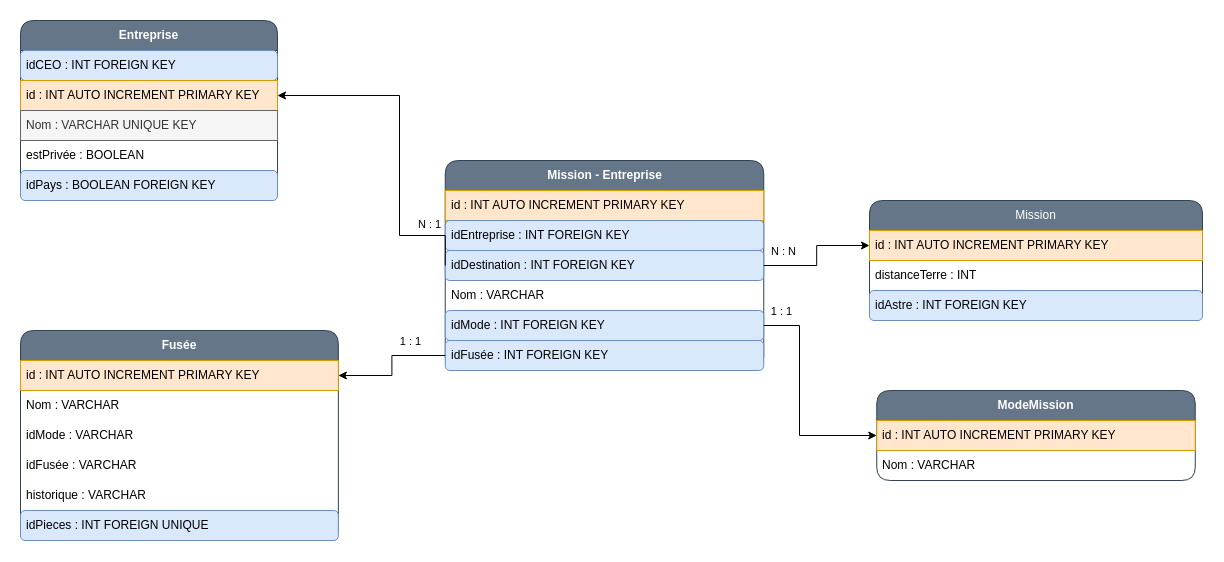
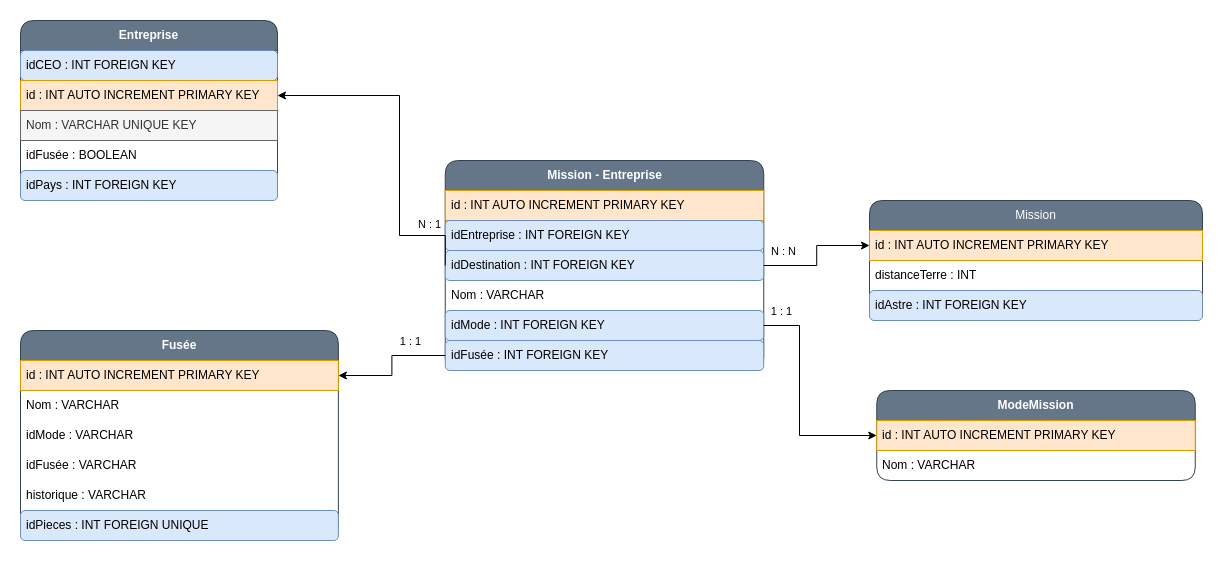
  <mxCell id="0" />
  <mxCell id="1" parent="0" />
  <mxCell id="2" value="&lt;b&gt;Mission - Entreprise&lt;/b&gt;" style="swimlane;fontStyle=0;childLayout=stackLayout;horizontal=1;startSize=30;horizontalStack=0;resizeParent=1;resizeParentMax=0;resizeLast=0;collapsible=1;marginBottom=0;whiteSpace=wrap;html=1;rounded=1;fillColor=#647687;fontColor=#ffffff;strokeColor=#314354;" vertex="1" parent="1"><mxGeometry x="444.75" y="160" width="318.5" height="210" as="geometry" /></mxCell>
  <mxCell id="3" value="id : INT AUTO INCREMENT PRIMARY KEY" style="text;strokeColor=#d79b00;fillColor=#ffe6cc;align=left;verticalAlign=middle;spacingLeft=4;spacingRight=4;overflow=hidden;points=[[0,0.5],[1,0.5]];portConstraint=eastwest;rotatable=0;whiteSpace=wrap;html=1;" vertex="1" parent="2"><mxGeometry y="30" width="318.5" height="30" as="geometry" /></mxCell>
  <mxCell id="4" value="idEntreprise : INT FOREIGN KEY" style="text;strokeColor=#6c8ebf;fillColor=#dae8fc;align=left;verticalAlign=middle;spacingLeft=4;spacingRight=4;overflow=hidden;points=[[0,0.5],[1,0.5]];portConstraint=eastwest;rotatable=0;whiteSpace=wrap;html=1;rounded=1;" vertex="1" parent="2"><mxGeometry y="60" width="318.5" height="30" as="geometry" /></mxCell>
  <mxCell id="5" value="idDestination : INT FOREIGN KEY" style="text;strokeColor=#6c8ebf;fillColor=#dae8fc;align=left;verticalAlign=middle;spacingLeft=4;spacingRight=4;overflow=hidden;points=[[0,0.5],[1,0.5]];portConstraint=eastwest;rotatable=0;whiteSpace=wrap;html=1;rounded=1;" vertex="1" parent="2"><mxGeometry y="90" width="318.5" height="30" as="geometry" /></mxCell>
  <mxCell id="6" value="Nom : VARCHAR" style="text;strokeColor=none;fillColor=none;align=left;verticalAlign=middle;spacingLeft=4;spacingRight=4;overflow=hidden;points=[[0,0.5],[1,0.5]];portConstraint=eastwest;rotatable=0;whiteSpace=wrap;html=1;" vertex="1" parent="2"><mxGeometry y="120" width="318.5" height="30" as="geometry" /></mxCell>
  <mxCell id="7" value="idMode : INT FOREIGN KEY" style="text;strokeColor=#6c8ebf;fillColor=#dae8fc;align=left;verticalAlign=middle;spacingLeft=4;spacingRight=4;overflow=hidden;points=[[0,0.5],[1,0.5]];portConstraint=eastwest;rotatable=0;whiteSpace=wrap;html=1;rounded=1;" vertex="1" parent="2"><mxGeometry y="150" width="318.5" height="30" as="geometry" /></mxCell>
  <mxCell id="8" value="idFusée : INT FOREIGN KEY" style="text;strokeColor=#6c8ebf;fillColor=#dae8fc;align=left;verticalAlign=middle;spacingLeft=4;spacingRight=4;overflow=hidden;points=[[0,0.5],[1,0.5]];portConstraint=eastwest;rotatable=0;whiteSpace=wrap;html=1;rounded=1;" vertex="1" parent="2"><mxGeometry y="180" width="318.5" height="30" as="geometry" /></mxCell>
  <mxCell id="9" value="&lt;b&gt;Entreprise&lt;/b&gt;" style="swimlane;fontStyle=0;childLayout=stackLayout;horizontal=1;startSize=30;horizontalStack=0;resizeParent=1;resizeParentMax=0;resizeLast=0;collapsible=1;marginBottom=0;whiteSpace=wrap;html=1;rounded=1;fillColor=#647687;fontColor=#ffffff;strokeColor=#314354;" vertex="1" parent="1"><mxGeometry x="20" y="20" width="257" height="180" as="geometry" /></mxCell>
  <mxCell id="10" value="idCEO : INT FOREIGN KEY" style="text;strokeColor=#6c8ebf;fillColor=#dae8fc;align=left;verticalAlign=middle;spacingLeft=4;spacingRight=4;overflow=hidden;points=[[0,0.5],[1,0.5]];portConstraint=eastwest;rotatable=0;whiteSpace=wrap;html=1;rounded=1;" vertex="1" parent="9"><mxGeometry y="30" width="257" height="30" as="geometry" /></mxCell>
  <mxCell id="11" value="id : INT AUTO INCREMENT PRIMARY KEY" style="text;strokeColor=#d79b00;fillColor=#ffe6cc;align=left;verticalAlign=middle;spacingLeft=4;spacingRight=4;overflow=hidden;points=[[0,0.5],[1,0.5]];portConstraint=eastwest;rotatable=0;whiteSpace=wrap;html=1;" vertex="1" parent="9"><mxGeometry y="60" width="257" height="30" as="geometry" /></mxCell>
  <mxCell id="12" value="Nom : VARCHAR UNIQUE KEY" style="text;strokeColor=#666666;fillColor=#f5f5f5;align=left;verticalAlign=middle;spacingLeft=4;spacingRight=4;overflow=hidden;points=[[0,0.5],[1,0.5]];portConstraint=eastwest;rotatable=0;whiteSpace=wrap;html=1;fontColor=#333333;" vertex="1" parent="9"><mxGeometry y="90" width="257" height="30" as="geometry" /></mxCell>
- <mxCell id="13" value="estPrivée : BOOLEAN" style="text;strokeColor=none;fillColor=none;align=left;verticalAlign=middle;spacingLeft=4;spacingRight=4;overflow=hidden;points=[[0,0.5],[1,0.5]];portConstraint=eastwest;rotatable=0;whiteSpace=wrap;html=1;rounded=1;" vertex="1" parent="9"><mxGeometry y="120" width="257" height="30" as="geometry" /></mxCell>
- <mxCell id="14" value="idPays : BOOLEAN FOREIGN KEY" style="text;strokeColor=#6c8ebf;fillColor=#dae8fc;align=left;verticalAlign=middle;spacingLeft=4;spacingRight=4;overflow=hidden;points=[[0,0.5],[1,0.5]];portConstraint=eastwest;rotatable=0;whiteSpace=wrap;html=1;rounded=1;" vertex="1" parent="9"><mxGeometry y="150" width="257" height="30" as="geometry" /></mxCell>
+ <mxCell id="13" value="idFusée : BOOLEAN" style="text;strokeColor=none;fillColor=none;align=left;verticalAlign=middle;spacingLeft=4;spacingRight=4;overflow=hidden;points=[[0,0.5],[1,0.5]];portConstraint=eastwest;rotatable=0;whiteSpace=wrap;html=1;rounded=1;" vertex="1" parent="9"><mxGeometry y="120" width="257" height="30" as="geometry" /></mxCell>
+ <mxCell id="14" value="idPays : INT FOREIGN KEY" style="text;strokeColor=#6c8ebf;fillColor=#dae8fc;align=left;verticalAlign=middle;spacingLeft=4;spacingRight=4;overflow=hidden;points=[[0,0.5],[1,0.5]];portConstraint=eastwest;rotatable=0;whiteSpace=wrap;html=1;rounded=1;" vertex="1" parent="9"><mxGeometry y="150" width="257" height="30" as="geometry" /></mxCell>
  <mxCell id="15" value="Mission" style="swimlane;fontStyle=0;childLayout=stackLayout;horizontal=1;startSize=30;horizontalStack=0;resizeParent=1;resizeParentMax=0;resizeLast=0;collapsible=1;marginBottom=0;whiteSpace=wrap;html=1;rounded=1;fillColor=#647687;fontColor=#ffffff;strokeColor=#314354;" vertex="1" parent="1"><mxGeometry x="869" y="200" width="333" height="120" as="geometry" /></mxCell>
  <mxCell id="16" value="id : INT AUTO INCREMENT PRIMARY KEY" style="text;strokeColor=#d79b00;fillColor=#ffe6cc;align=left;verticalAlign=middle;spacingLeft=4;spacingRight=4;overflow=hidden;points=[[0,0.5],[1,0.5]];portConstraint=eastwest;rotatable=0;whiteSpace=wrap;html=1;" vertex="1" parent="15"><mxGeometry y="30" width="333" height="30" as="geometry" /></mxCell>
  <mxCell id="17" value="distanceTerre : INT" style="text;strokeColor=none;fillColor=none;align=left;verticalAlign=middle;spacingLeft=4;spacingRight=4;overflow=hidden;points=[[0,0.5],[1,0.5]];portConstraint=eastwest;rotatable=0;whiteSpace=wrap;html=1;rounded=1;" vertex="1" parent="15"><mxGeometry y="60" width="333" height="30" as="geometry" /></mxCell>
  <mxCell id="18" value="idAstre : INT FOREIGN KEY" style="text;strokeColor=#6c8ebf;fillColor=#dae8fc;align=left;verticalAlign=middle;spacingLeft=4;spacingRight=4;overflow=hidden;points=[[0,0.5],[1,0.5]];portConstraint=eastwest;rotatable=0;whiteSpace=wrap;html=1;rounded=1;" vertex="1" parent="15"><mxGeometry y="90" width="333" height="30" as="geometry" /></mxCell>
  <mxCell id="19" value="&lt;b&gt;Fusée&lt;/b&gt;" style="swimlane;fontStyle=0;childLayout=stackLayout;horizontal=1;startSize=30;horizontalStack=0;resizeParent=1;resizeParentMax=0;resizeLast=0;collapsible=1;marginBottom=0;whiteSpace=wrap;html=1;rounded=1;fillColor=#647687;fontColor=#ffffff;strokeColor=#314354;" vertex="1" parent="1"><mxGeometry x="20" y="330" width="317.87" height="210" as="geometry" /></mxCell>
  <mxCell id="20" value="id : INT AUTO INCREMENT PRIMARY KEY" style="text;strokeColor=#d79b00;fillColor=#ffe6cc;align=left;verticalAlign=middle;spacingLeft=4;spacingRight=4;overflow=hidden;points=[[0,0.5],[1,0.5]];portConstraint=eastwest;rotatable=0;whiteSpace=wrap;html=1;" vertex="1" parent="19"><mxGeometry y="30" width="317.87" height="30" as="geometry" /></mxCell>
  <mxCell id="21" value="Nom : VARCHAR" style="text;strokeColor=none;fillColor=none;align=left;verticalAlign=middle;spacingLeft=4;spacingRight=4;overflow=hidden;points=[[0,0.5],[1,0.5]];portConstraint=eastwest;rotatable=0;whiteSpace=wrap;html=1;" vertex="1" parent="19"><mxGeometry y="60" width="317.87" height="30" as="geometry" /></mxCell>
  <mxCell id="22" value="idMode : VARCHAR" style="text;strokeColor=none;fillColor=none;align=left;verticalAlign=middle;spacingLeft=4;spacingRight=4;overflow=hidden;points=[[0,0.5],[1,0.5]];portConstraint=eastwest;rotatable=0;whiteSpace=wrap;html=1;rounded=1;" vertex="1" parent="19"><mxGeometry y="90" width="317.87" height="30" as="geometry" /></mxCell>
  <mxCell id="23" value="idFusée : VARCHAR" style="text;strokeColor=none;fillColor=none;align=left;verticalAlign=middle;spacingLeft=4;spacingRight=4;overflow=hidden;points=[[0,0.5],[1,0.5]];portConstraint=eastwest;rotatable=0;whiteSpace=wrap;html=1;rounded=1;" vertex="1" parent="19"><mxGeometry y="120" width="317.87" height="30" as="geometry" /></mxCell>
  <mxCell id="24" value="historique : VARCHAR" style="text;strokeColor=none;fillColor=none;align=left;verticalAlign=middle;spacingLeft=4;spacingRight=4;overflow=hidden;points=[[0,0.5],[1,0.5]];portConstraint=eastwest;rotatable=0;whiteSpace=wrap;html=1;rounded=1;" vertex="1" parent="19"><mxGeometry y="150" width="317.87" height="30" as="geometry" /></mxCell>
  <mxCell id="25" value="idPieces : INT FOREIGN UNIQUE" style="text;strokeColor=#6c8ebf;fillColor=#dae8fc;align=left;verticalAlign=middle;spacingLeft=4;spacingRight=4;overflow=hidden;points=[[0,0.5],[1,0.5]];portConstraint=eastwest;rotatable=0;whiteSpace=wrap;html=1;rounded=1;" vertex="1" parent="19"><mxGeometry y="180" width="317.87" height="30" as="geometry" /></mxCell>
  <mxCell id="26" style="edgeStyle=orthogonalEdgeStyle;rounded=0;orthogonalLoop=1;jettySize=auto;html=1;entryX=1;entryY=0.5;entryDx=0;entryDy=0;exitX=0;exitY=0.5;exitDx=0;exitDy=0;" edge="1" parent="1" source="2" target="11"><mxGeometry relative="1" as="geometry"><Array as="points"><mxPoint x="399" y="235" /><mxPoint x="399" y="95" /></Array></mxGeometry></mxCell>
  <mxCell id="27" value="N : 1" style="edgeLabel;html=1;align=center;verticalAlign=middle;resizable=0;points=[];" vertex="1" connectable="0" parent="26"><mxGeometry x="-0.878" y="2" relative="1" as="geometry"><mxPoint x="-14" y="-20" as="offset" /></mxGeometry></mxCell>
  <mxCell id="28" value="&lt;b&gt;ModeMission&lt;/b&gt;" style="swimlane;fontStyle=0;childLayout=stackLayout;horizontal=1;startSize=30;horizontalStack=0;resizeParent=1;resizeParentMax=0;resizeLast=0;collapsible=1;marginBottom=0;whiteSpace=wrap;html=1;rounded=1;fillColor=#647687;fontColor=#ffffff;strokeColor=#314354;" vertex="1" parent="1"><mxGeometry x="876.25" y="390" width="318.5" height="90" as="geometry" /></mxCell>
  <mxCell id="29" value="id : INT AUTO INCREMENT PRIMARY KEY" style="text;strokeColor=#d79b00;fillColor=#ffe6cc;align=left;verticalAlign=middle;spacingLeft=4;spacingRight=4;overflow=hidden;points=[[0,0.5],[1,0.5]];portConstraint=eastwest;rotatable=0;whiteSpace=wrap;html=1;" vertex="1" parent="28"><mxGeometry y="30" width="318.5" height="30" as="geometry" /></mxCell>
  <mxCell id="30" value="Nom : VARCHAR" style="text;strokeColor=none;fillColor=none;align=left;verticalAlign=middle;spacingLeft=4;spacingRight=4;overflow=hidden;points=[[0,0.5],[1,0.5]];portConstraint=eastwest;rotatable=0;whiteSpace=wrap;html=1;" vertex="1" parent="28"><mxGeometry y="60" width="318.5" height="30" as="geometry" /></mxCell>
  <mxCell id="31" style="edgeStyle=orthogonalEdgeStyle;rounded=0;orthogonalLoop=1;jettySize=auto;html=1;exitX=1;exitY=0.5;exitDx=0;exitDy=0;entryX=0;entryY=0.5;entryDx=0;entryDy=0;" edge="1" parent="1" source="7" target="29"><mxGeometry relative="1" as="geometry"><Array as="points"><mxPoint x="799" y="325" /><mxPoint x="799" y="435" /></Array></mxGeometry></mxCell>
  <mxCell id="32" value="1 : 1" style="edgeLabel;html=1;align=center;verticalAlign=middle;resizable=0;points=[];" vertex="1" connectable="0" parent="31"><mxGeometry x="-0.829" y="3" relative="1" as="geometry"><mxPoint x="-2" y="-12" as="offset" /></mxGeometry></mxCell>
  <mxCell id="33" style="edgeStyle=orthogonalEdgeStyle;rounded=0;orthogonalLoop=1;jettySize=auto;html=1;entryX=0;entryY=0.5;entryDx=0;entryDy=0;" edge="1" parent="1" source="5" target="16"><mxGeometry relative="1" as="geometry" /></mxCell>
  <mxCell id="34" value="N : N" style="edgeLabel;html=1;align=center;verticalAlign=middle;resizable=0;points=[];" vertex="1" connectable="0" parent="33"><mxGeometry x="-0.778" y="1" relative="1" as="geometry"><mxPoint x="5" y="-14" as="offset" /></mxGeometry></mxCell>
  <mxCell id="35" style="edgeStyle=orthogonalEdgeStyle;rounded=0;orthogonalLoop=1;jettySize=auto;html=1;entryX=1;entryY=0.5;entryDx=0;entryDy=0;" edge="1" parent="1" source="8" target="20"><mxGeometry relative="1" as="geometry" /></mxCell>
  <mxCell id="36" value="1 : 1" style="edgeLabel;html=1;align=center;verticalAlign=middle;resizable=0;points=[];" vertex="1" connectable="0" parent="35"><mxGeometry x="-0.441" y="2" relative="1" as="geometry"><mxPoint y="-17" as="offset" /></mxGeometry></mxCell>
